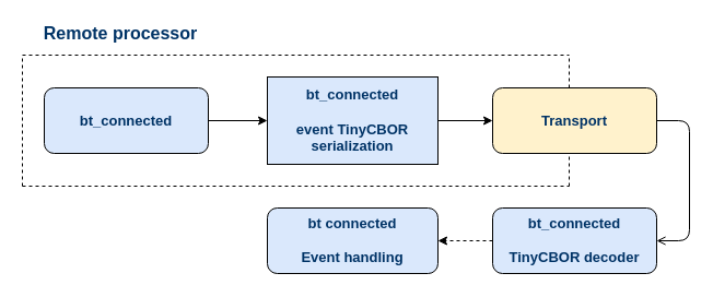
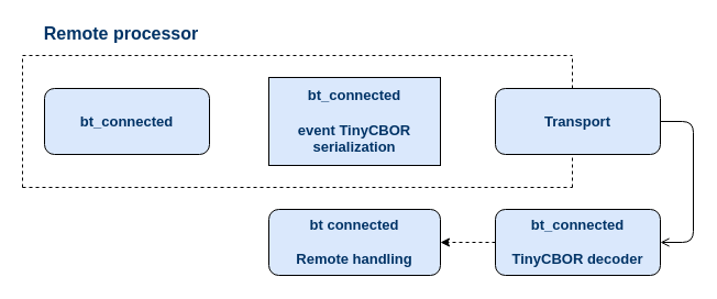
  <mxCell id="0" />
  <mxCell id="1" parent="0" />
- <mxCell id="2" value="" style="edgeStyle=orthogonalEdgeStyle;rounded=0;orthogonalLoop=1;jettySize=auto;html=1;" parent="1" source="3" target="5" edge="1"><mxGeometry relative="1" as="geometry" /></mxCell>
  <mxCell id="3" value="&lt;font style=&quot;font-size: 13px&quot; color=&quot;#003366&quot;&gt;&lt;b&gt;bt_connected&lt;/b&gt;&lt;/font&gt;" style="rounded=1;whiteSpace=wrap;html=1;fillColor=#dae8fc;strokeColor=#000000;" parent="1" vertex="1"><mxGeometry x="40" y="80" width="150" height="60" as="geometry" /></mxCell>
- <mxCell id="4" value="" style="edgeStyle=orthogonalEdgeStyle;rounded=0;orthogonalLoop=1;jettySize=auto;html=1;" parent="1" source="5" target="14" edge="1"><mxGeometry relative="1" as="geometry" /></mxCell>
  <mxCell id="5" value="&lt;div style=&quot;font-size: 13px&quot;&gt;&lt;font style=&quot;font-size: 13px&quot; color=&quot;#003366&quot;&gt;&lt;b&gt;bt_connected&lt;/b&gt;&lt;/font&gt;&lt;/div&gt;&lt;div style=&quot;font-size: 13px&quot;&gt;&lt;font style=&quot;font-size: 13px&quot; color=&quot;#003366&quot;&gt;&lt;b&gt;&lt;br&gt;&lt;/b&gt;&lt;/font&gt;&lt;/div&gt;&lt;div style=&quot;font-size: 13px&quot;&gt;&lt;font style=&quot;font-size: 13px&quot; color=&quot;#003366&quot;&gt;&lt;b&gt;event TinyCBOR&lt;/b&gt;&lt;/font&gt;&lt;/div&gt;&lt;div style=&quot;font-size: 13px&quot;&gt;&lt;font style=&quot;font-size: 13px&quot; color=&quot;#003366&quot;&gt;&lt;b&gt;serialization&lt;/b&gt;&lt;/font&gt;&lt;br&gt;&lt;/div&gt;" style="whiteSpace=wrap;html=1;strokeColor=#000000;fillColor=#dae8fc;rounded=0;" parent="1" vertex="1"><mxGeometry x="244" y="70" width="156" height="80" as="geometry" /></mxCell>
  <mxCell id="6" value="" style="edgeStyle=orthogonalEdgeStyle;rounded=0;orthogonalLoop=1;jettySize=auto;html=1;dashed=1;" parent="1" source="7" target="8" edge="1"><mxGeometry relative="1" as="geometry" /></mxCell>
  <mxCell id="7" value="&lt;div style=&quot;font-size: 13px&quot;&gt;&lt;font style=&quot;font-size: 13px&quot; color=&quot;#003366&quot;&gt;&lt;b&gt;bt_connected&lt;/b&gt;&lt;/font&gt;&lt;/div&gt;&lt;div style=&quot;font-size: 13px&quot;&gt;&lt;font style=&quot;font-size: 13px&quot; color=&quot;#003366&quot;&gt;&lt;b&gt;&lt;br&gt;&lt;/b&gt;&lt;/font&gt;&lt;/div&gt;&lt;div style=&quot;font-size: 13px&quot;&gt;&lt;font style=&quot;font-size: 13px&quot; color=&quot;#003366&quot;&gt;&lt;b&gt;TinyCBOR decoder&lt;/b&gt;&lt;/font&gt;&lt;br&gt;&lt;/div&gt;" style="rounded=1;whiteSpace=wrap;html=1;strokeColor=#000000;fillColor=#dae8fc;" parent="1" vertex="1"><mxGeometry x="450" y="190" width="150" height="60" as="geometry" /></mxCell>
- <mxCell id="8" value="&lt;div style=&quot;font-size: 13px&quot;&gt;&lt;font style=&quot;font-size: 13px&quot; color=&quot;#003366&quot;&gt;&lt;b&gt;bt connected&lt;/b&gt;&lt;/font&gt;&lt;/div&gt;&lt;div style=&quot;font-size: 13px&quot;&gt;&lt;font style=&quot;font-size: 13px&quot; color=&quot;#003366&quot;&gt;&lt;b&gt;&lt;br&gt;&lt;/b&gt;&lt;/font&gt;&lt;/div&gt;&lt;div style=&quot;font-size: 13px&quot;&gt;&lt;font style=&quot;font-size: 13px&quot; color=&quot;#003366&quot;&gt;&lt;b&gt;Event handling&lt;br&gt;&lt;/b&gt;&lt;/font&gt;&lt;/div&gt;" style="rounded=1;whiteSpace=wrap;html=1;strokeColor=#000000;fillColor=#dae8fc;" parent="1" vertex="1"><mxGeometry x="244" y="190" width="156" height="60" as="geometry" /></mxCell>
+ <mxCell id="8" value="&lt;div style=&quot;font-size: 13px&quot;&gt;&lt;font style=&quot;font-size: 13px&quot; color=&quot;#003366&quot;&gt;&lt;b&gt;bt connected&lt;/b&gt;&lt;/font&gt;&lt;/div&gt;&lt;div style=&quot;font-size: 13px&quot;&gt;&lt;font style=&quot;font-size: 13px&quot; color=&quot;#003366&quot;&gt;&lt;b&gt;&lt;br&gt;&lt;/b&gt;&lt;/font&gt;&lt;/div&gt;&lt;div style=&quot;font-size: 13px&quot;&gt;&lt;font style=&quot;font-size: 13px&quot; color=&quot;#003366&quot;&gt;&lt;b&gt;Remote handling&lt;br&gt;&lt;/b&gt;&lt;/font&gt;&lt;/div&gt;" style="rounded=1;whiteSpace=wrap;html=1;strokeColor=#000000;fillColor=#dae8fc;" parent="1" vertex="1"><mxGeometry x="244" y="190" width="156" height="60" as="geometry" /></mxCell>
  <mxCell id="9" value="" style="endArrow=open;html=1;exitX=1;exitY=0.5;exitDx=0;exitDy=0;entryX=1;entryY=0.5;entryDx=0;entryDy=0;" parent="1" source="14" target="7" edge="1"><mxGeometry width="50" height="50" relative="1" as="geometry"><mxPoint x="660" y="160" as="sourcePoint" /><mxPoint x="710" y="110" as="targetPoint" /><Array as="points"><mxPoint x="630" y="110" /><mxPoint x="630" y="220" /></Array></mxGeometry></mxCell>
  <mxCell id="10" value="" style="endArrow=none;dashed=1;html=1;" parent="1" edge="1"><mxGeometry width="50" height="50" relative="1" as="geometry"><mxPoint x="20" y="170" as="sourcePoint" /><mxPoint x="20" y="50" as="targetPoint" /></mxGeometry></mxCell>
  <mxCell id="11" value="" style="endArrow=none;dashed=1;html=1;" parent="1" edge="1"><mxGeometry width="50" height="50" relative="1" as="geometry"><mxPoint x="20" y="50" as="sourcePoint" /><mxPoint x="520" y="50" as="targetPoint" /></mxGeometry></mxCell>
  <mxCell id="12" value="" style="endArrow=none;dashed=1;html=1;" parent="1" edge="1"><mxGeometry width="50" height="50" relative="1" as="geometry"><mxPoint x="520" y="170" as="sourcePoint" /><mxPoint x="520" y="50" as="targetPoint" /></mxGeometry></mxCell>
  <mxCell id="13" value="" style="endArrow=none;dashed=1;html=1;" parent="1" edge="1"><mxGeometry width="50" height="50" relative="1" as="geometry"><mxPoint x="20" y="170" as="sourcePoint" /><mxPoint x="520" y="170" as="targetPoint" /></mxGeometry></mxCell>
- <mxCell id="14" value="&lt;font style=&quot;font-size: 13px&quot; color=&quot;#003366&quot;&gt;&lt;b&gt;Transport&lt;/b&gt;&lt;/font&gt;" style="rounded=1;whiteSpace=wrap;html=1;strokeColor=#000000;fillColor=#fff2cc;" parent="1" vertex="1"><mxGeometry x="450" y="80" width="150" height="60" as="geometry" /></mxCell>
+ <mxCell id="14" value="&lt;font style=&quot;font-size: 13px&quot; color=&quot;#003366&quot;&gt;&lt;b&gt;Transport&lt;/b&gt;&lt;/font&gt;" style="rounded=1;whiteSpace=wrap;html=1;strokeColor=#000000;fillColor=#dae8fc;" parent="1" vertex="1"><mxGeometry x="450" y="80" width="150" height="60" as="geometry" /></mxCell>
  <mxCell id="15" value="&lt;font style=&quot;font-size: 16px&quot; color=&quot;#003366&quot;&gt;&lt;b&gt;Remote processor&lt;/b&gt;&lt;/font&gt;" style="text;html=1;strokeColor=none;fillColor=none;align=center;verticalAlign=middle;whiteSpace=wrap;rounded=0;" parent="1" vertex="1"><mxGeometry x="20" y="20" width="180" height="20" as="geometry" /></mxCell>
